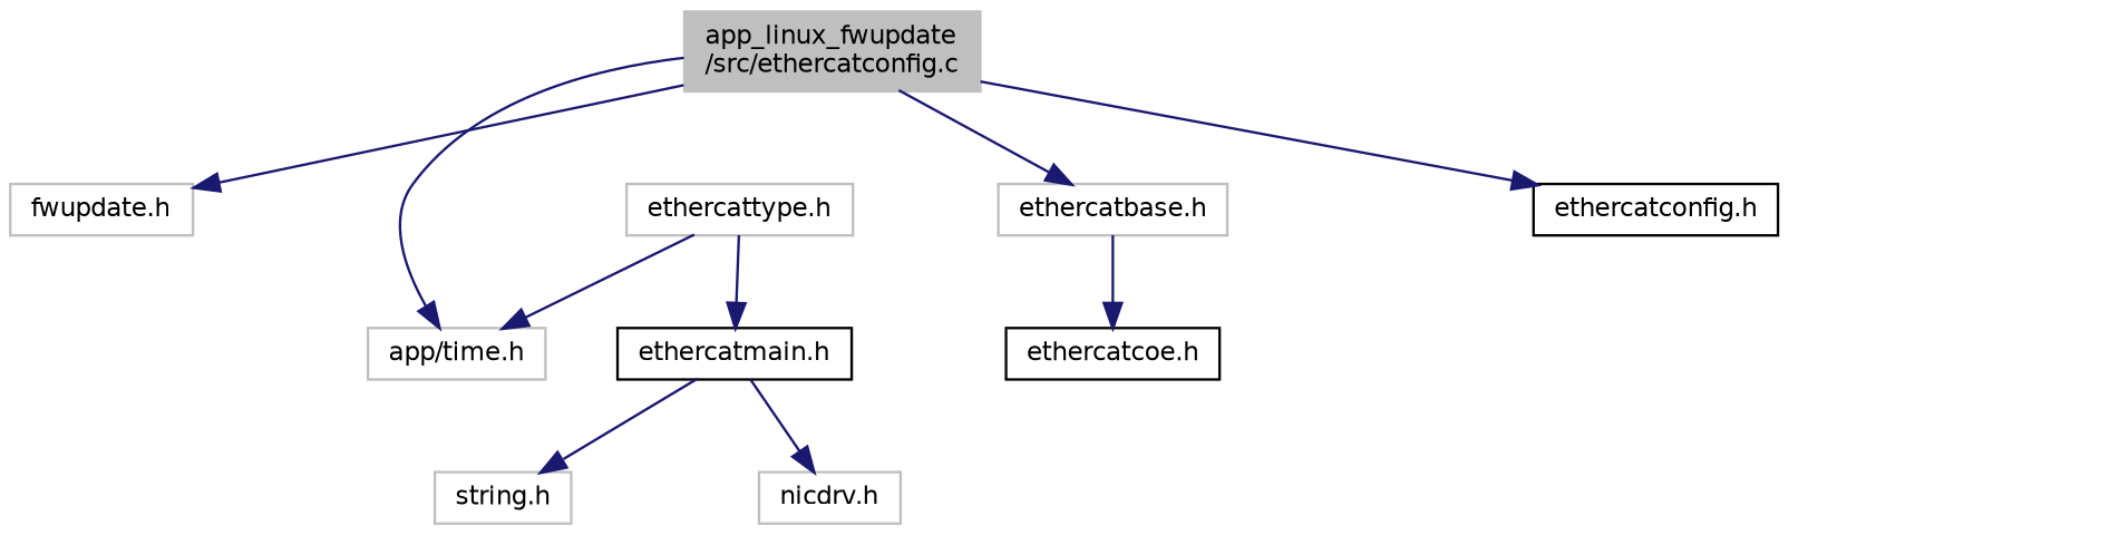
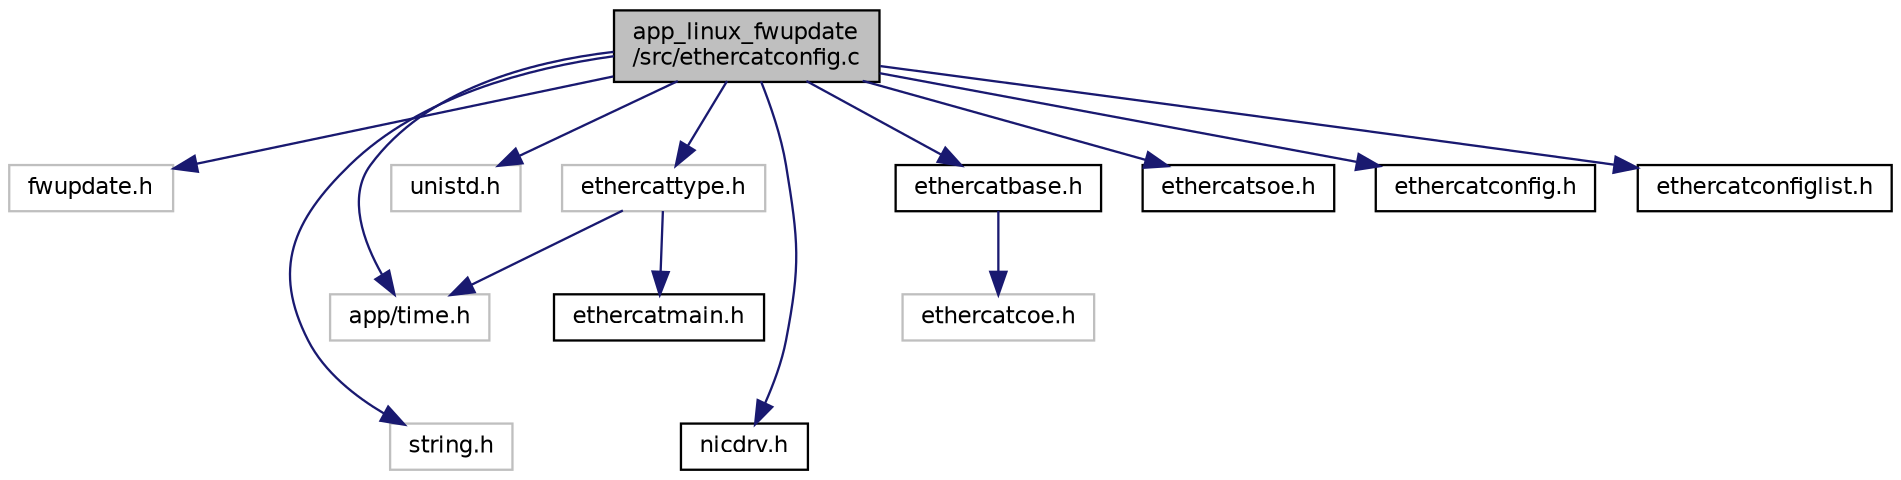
  digraph {
    node [color=black fillcolor=white fontname=Helvetica fontsize=10 shape=record style=filled]
    edge [color=midnightblue fontname=Helvetica fontsize=10 labelfontname=Helvetica labelfontsize=10 style=solid]
-   n1 [color=grey75 fillcolor=grey75 fontcolor=black height=0.2 label="app_linux_fwupdate\l/src/ethercatconfig.c" width=0.4]
+   n1 [fillcolor=grey75 fontcolor=black height=0.2 label="app_linux_fwupdate\l/src/ethercatconfig.c" width=0.4]
    n2 [color=grey75 height=0.2 label="fwupdate.h" width=0.4]
    n3 [color=grey75 height=0.2 label="string.h" width=0.4]
    n4 [color=grey75 height=0.2 label="app/time.h" width=0.4]
+   n5 [color=grey75 height=0.2 label="unistd.h" width=0.4]
    n6 [color=grey75 height=0.2 label="ethercattype.h" width=0.4]
-   n7 [color=grey75 height=0.2 label="nicdrv.h" width=0.4]
-   n8 [color=grey75 height=0.2 label="ethercatbase.h" width=0.4]
+   n7 [height=0.2 label="nicdrv.h" width=0.4]
+   n8 [height=0.2 label="ethercatbase.h" width=0.4]
+   n9 [height=0.2 label="ethercatsoe.h" width=0.4]
    n10 [height=0.2 label="ethercatconfig.h" width=0.4]
+   n11 [height=0.2 label="ethercatconfiglist.h" width=0.4]
    n12 [height=0.2 label="ethercatmain.h" width=0.4]
-   n13 [height=0.2 label="ethercatcoe.h" width=0.4]
+   n13 [color=grey75 height=0.2 label="ethercatcoe.h" width=0.4]
    n1 -> n2
-   n12 -> n3
+   n1 -> n3
    n1 -> n4
-   n12 -> n7
+   n1 -> n5
+   n1 -> n6
+   n1 -> n7
    n1 -> n8
+   n1 -> n9
    n1 -> n10
+   n1 -> n11
    n6 -> n4
    n6 -> n12
    n8 -> n13
  }
